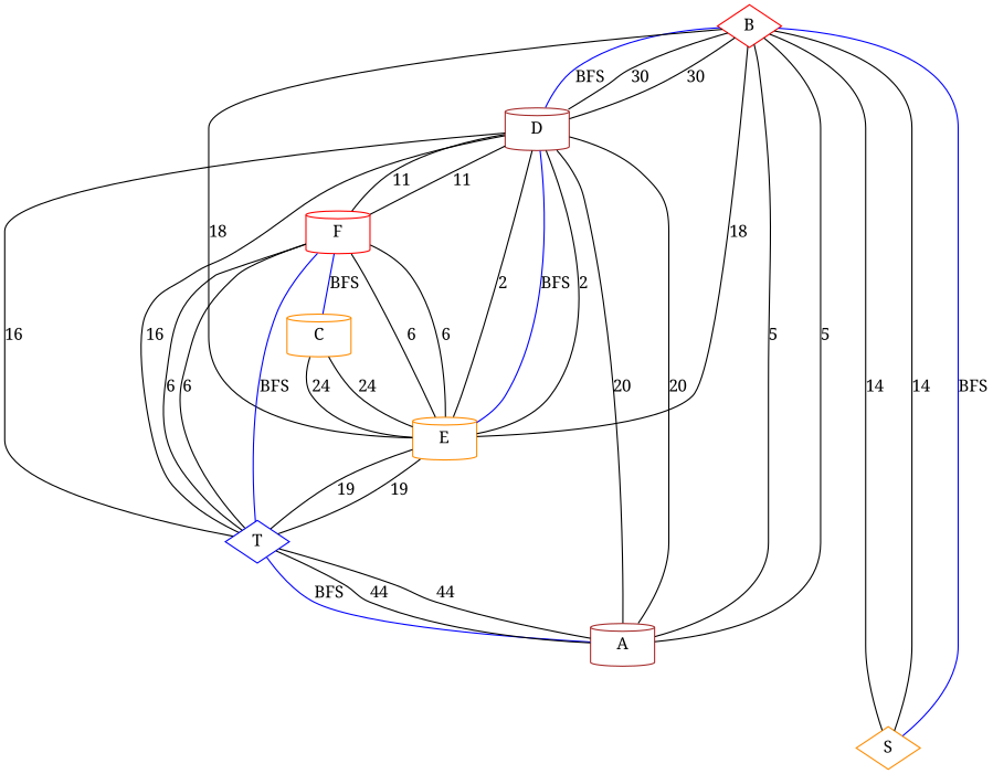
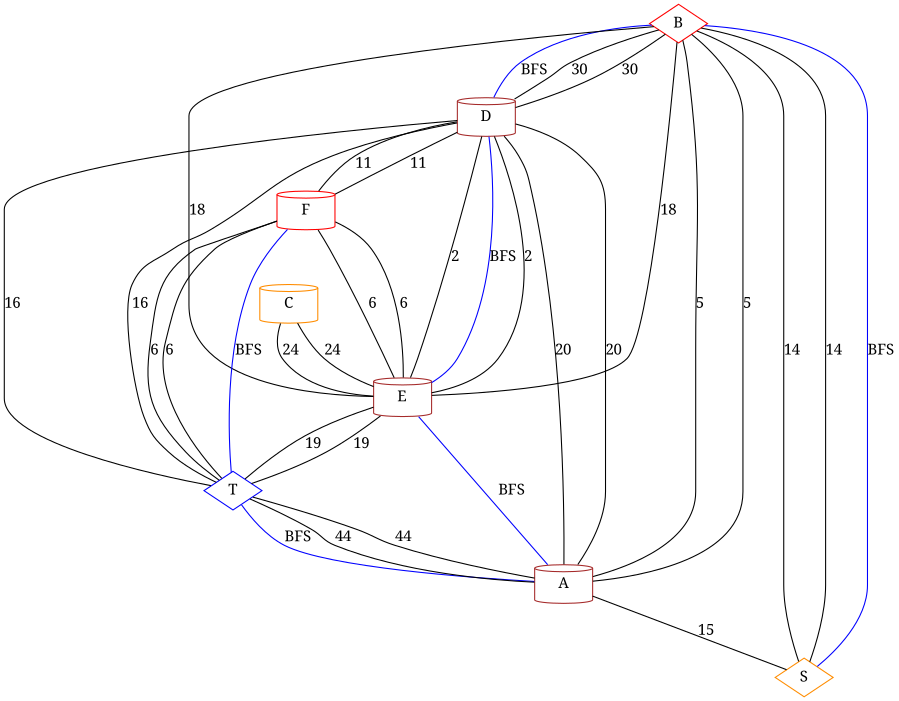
  graph {
    fontname="Noto Serif"
    node [color=darkorange fontname="Noto Serif" shape=cylinder]
    edge [fontname="Noto Serif"]
    B [color=red shape=diamond]
    D [color=brown]
    S [shape=diamond]
-   E
+   E [color=brown]
    A [color=brown]
    T [color=blue shape=diamond]
    F [color=red]
    C
    B -- D [label=30]
    B -- D [color=blue label=BFS]
    B -- S [label=14]
    B -- E [label=18]
    B -- A [label=5]
    D -- B [label=30]
    D -- E [label=2]
    D -- E [color=blue label=BFS]
    D -- A [label=20]
    D -- T [label=16]
    D -- F [label=11]
    S -- B [label=14]
    S -- B [color=blue label=BFS]
    E -- B [label=18]
    E -- D [label=2]
+   E -- A [color=blue label=BFS]
    E -- T [label=19]
    E -- F [label=6]
    E -- C [label=24]
    A -- B [label=5]
    A -- D [label=20]
+   A -- S [label=15]
    A -- T [label=44]
    A -- T [color=blue label=BFS]
    T -- D [label=16]
    T -- E [label=19]
    T -- A [label=44]
    T -- F [label=6]
    T -- F [color=blue label=BFS]
    F -- D [label=11]
    F -- E [label=6]
    F -- T [label=6]
-   F -- C [color=blue label=BFS]
    C -- E [label=24]
  }
